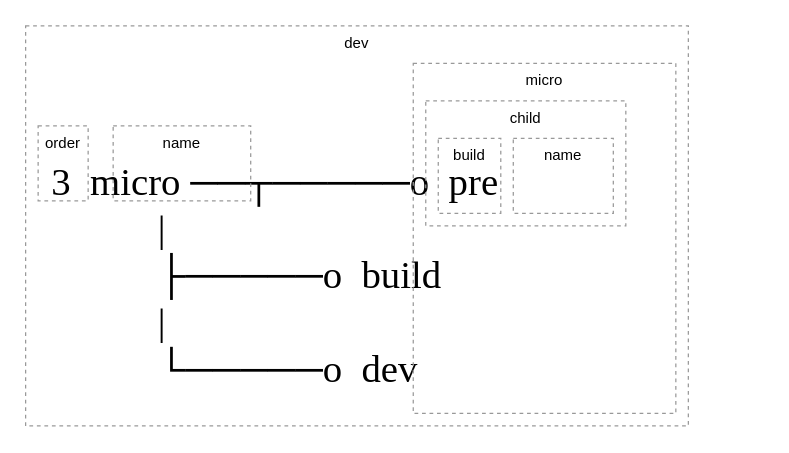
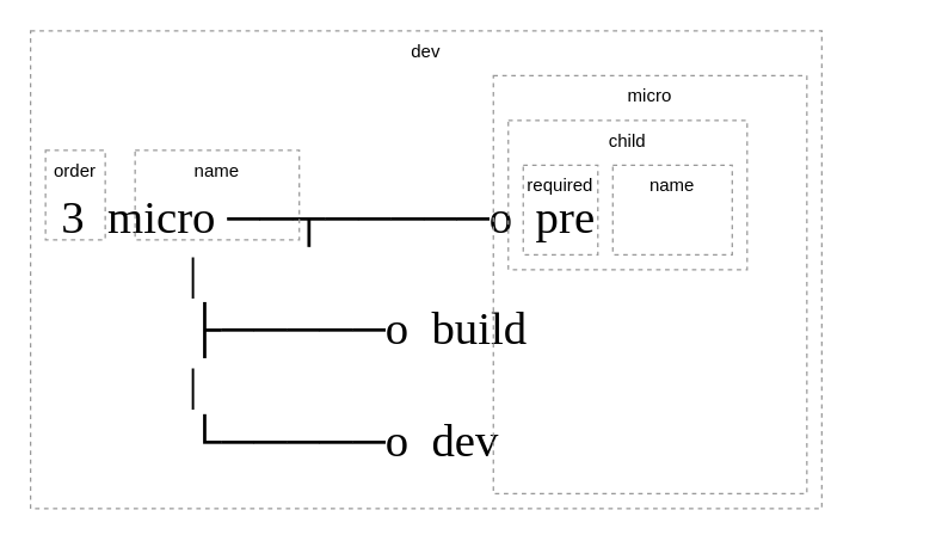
  <mxCell id="0" />
  <mxCell id="1" parent="0" />
  <mxCell id="2" value="&lt;div style=&quot;font-size: 31px;&quot;&gt;3&amp;nbsp; micro ──┬─────o&amp;nbsp; pre&lt;/div&gt;&lt;div style=&quot;font-size: 31px;&quot;&gt;&amp;nbsp; &amp;nbsp; &amp;nbsp; &amp;nbsp; &amp;nbsp; &amp;nbsp;|&lt;/div&gt;&lt;div style=&quot;font-size: 31px;&quot;&gt;&amp;nbsp; &amp;nbsp; &amp;nbsp; &amp;nbsp; &amp;nbsp; &amp;nbsp;├─────o&amp;nbsp; build&lt;/div&gt;&lt;div style=&quot;font-size: 31px;&quot;&gt;&amp;nbsp; &amp;nbsp; &amp;nbsp; &amp;nbsp; &amp;nbsp; &amp;nbsp;|&lt;/div&gt;&lt;div style=&quot;font-size: 31px;&quot;&gt;&amp;nbsp; &amp;nbsp; &amp;nbsp; &amp;nbsp; &amp;nbsp; &amp;nbsp;└─────o&amp;nbsp; dev&lt;/div&gt;" style="text;html=1;strokeColor=none;fillColor=none;align=left;verticalAlign=top;whiteSpace=wrap;rounded=0;fontFamily=Fira Code;fontSize=31;spacing=2;spacingTop=0;" vertex="1" parent="1"><mxGeometry x="39" y="120" width="570" height="220" as="geometry" /></mxCell>
  <mxCell id="3" value="&lt;font style=&quot;font-size: 12px&quot;&gt;dev&lt;/font&gt;" style="rounded=0;whiteSpace=wrap;html=1;fontFamily=Helvetica;fontSize=12;align=center;fillColor=none;dashed=1;strokeColor=#999999;verticalAlign=top;" vertex="1" parent="1"><mxGeometry x="20" y="20" width="530" height="320" as="geometry" /></mxCell>
  <mxCell id="4" value="&lt;font style=&quot;font-size: 12px&quot;&gt;name&lt;/font&gt;" style="rounded=0;whiteSpace=wrap;html=1;fontFamily=Helvetica;fontSize=12;align=center;fillColor=none;dashed=1;strokeColor=#999999;verticalAlign=top;" vertex="1" parent="1"><mxGeometry x="90" y="100" width="110" height="60" as="geometry" /></mxCell>
  <mxCell id="5" value="&lt;font style=&quot;font-size: 12px&quot;&gt;order&lt;/font&gt;" style="rounded=0;whiteSpace=wrap;html=1;fontFamily=Helvetica;fontSize=12;align=center;fillColor=none;dashed=1;strokeColor=#999999;verticalAlign=top;" vertex="1" parent="1"><mxGeometry x="30" y="100" width="40" height="60" as="geometry" /></mxCell>
  <mxCell id="6" value="micro" style="rounded=0;whiteSpace=wrap;html=1;fontFamily=Helvetica;fontSize=12;align=center;fillColor=none;dashed=1;strokeColor=#999999;verticalAlign=top;" vertex="1" parent="1"><mxGeometry x="330" y="50" width="210" height="280" as="geometry" /></mxCell>
  <mxCell id="7" value="child" style="rounded=0;whiteSpace=wrap;html=1;fontFamily=Helvetica;fontSize=12;align=center;fillColor=none;dashed=1;strokeColor=#999999;verticalAlign=top;" vertex="1" parent="1"><mxGeometry x="340" y="80" width="160" height="100" as="geometry" /></mxCell>
  <mxCell id="8" value="&lt;font style=&quot;font-size: 12px&quot;&gt;name&lt;/font&gt;" style="rounded=0;whiteSpace=wrap;html=1;fontFamily=Helvetica;fontSize=12;align=center;fillColor=none;dashed=1;strokeColor=#999999;verticalAlign=top;" vertex="1" parent="1"><mxGeometry x="410" y="110" width="80" height="60" as="geometry" /></mxCell>
- <mxCell id="9" value="&lt;font style=&quot;font-size: 12px&quot;&gt;build&lt;/font&gt;" style="rounded=0;whiteSpace=wrap;html=1;fontFamily=Helvetica;fontSize=12;align=center;fillColor=none;dashed=1;strokeColor=#999999;verticalAlign=top;" vertex="1" parent="1"><mxGeometry x="350" y="110" width="50" height="60" as="geometry" /></mxCell>
+ <mxCell id="9" value="&lt;font style=&quot;font-size: 12px&quot;&gt;required&lt;/font&gt;" style="rounded=0;whiteSpace=wrap;html=1;fontFamily=Helvetica;fontSize=12;align=center;fillColor=none;dashed=1;strokeColor=#999999;verticalAlign=top;" vertex="1" parent="1"><mxGeometry x="350" y="110" width="50" height="60" as="geometry" /></mxCell>
